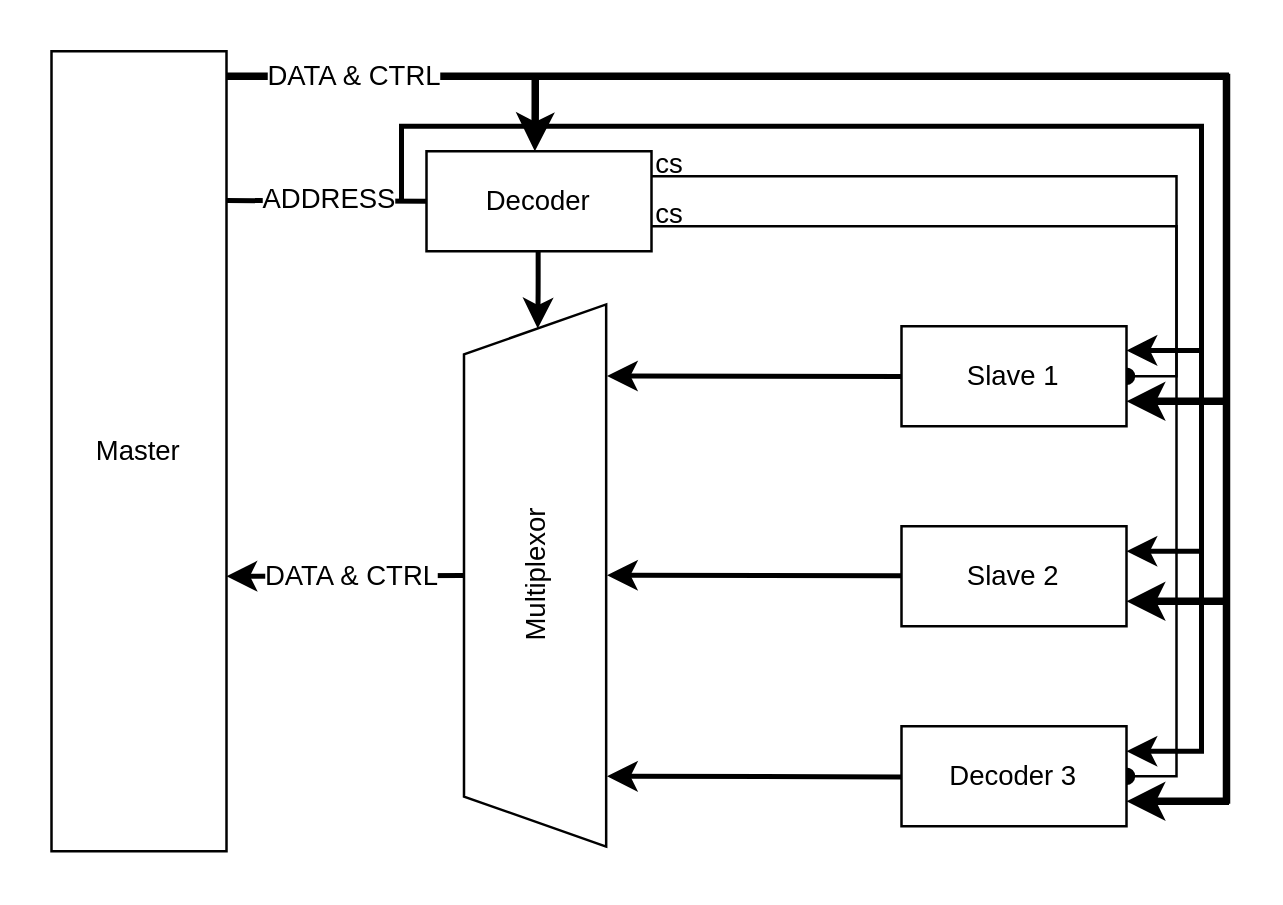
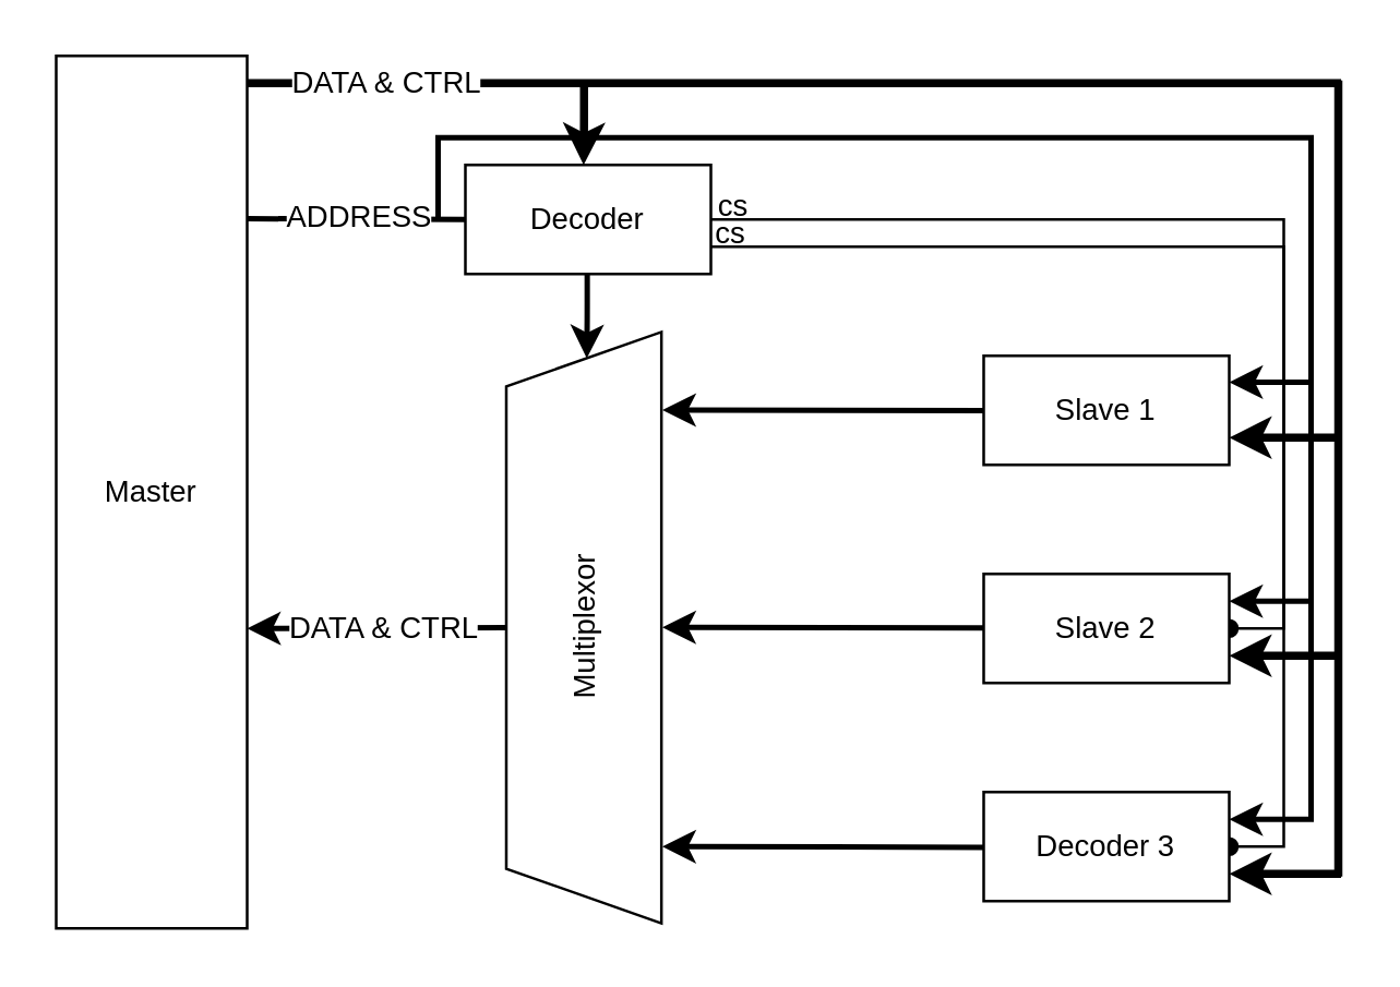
  <mxCell id="0" />
  <mxCell id="1" parent="0" />
  <mxCell id="2" value="Master" style="rounded=0;whiteSpace=wrap;html=1;fontSize=11;" parent="1" vertex="1"><mxGeometry x="20" y="20" width="70" height="320" as="geometry" /></mxCell>
- <mxCell id="3" style="edgeStyle=orthogonalEdgeStyle;rounded=0;orthogonalLoop=1;jettySize=auto;html=1;exitX=1;exitY=0.25;exitDx=0;exitDy=0;entryX=1;entryY=0.5;entryDx=0;entryDy=0;endArrow=oval;endFill=1;startSize=6;endSize=6;sourcePerimeterSpacing=0;targetPerimeterSpacing=0;jumpSize=6;" edge="1" parent="1" source="9" target="10"><mxGeometry relative="1" as="geometry" /></mxCell>
- <mxCell id="4" value="cs" style="edgeLabel;html=1;align=center;verticalAlign=middle;resizable=0;points=[];labelBackgroundColor=none;" vertex="1" connectable="0" parent="3"><mxGeometry x="-0.85" y="1" relative="1" as="geometry"><mxPoint x="-17" y="-5" as="offset" /></mxGeometry></mxCell>
+ <mxCell id="5" style="edgeStyle=orthogonalEdgeStyle;rounded=0;orthogonalLoop=1;jettySize=auto;html=1;entryX=1;entryY=0.5;entryDx=0;entryDy=0;endArrow=oval;endFill=1;" edge="1" parent="1" source="9" target="11"><mxGeometry relative="1" as="geometry" /></mxCell>
+ <mxCell id="6" value="cs" style="edgeLabel;html=1;align=center;verticalAlign=middle;resizable=0;points=[];labelBackgroundColor=none;" vertex="1" connectable="0" parent="5"><mxGeometry x="-0.776" y="2" relative="1" as="geometry"><mxPoint x="-36" y="-4" as="offset" /></mxGeometry></mxCell>
  <mxCell id="7" style="edgeStyle=orthogonalEdgeStyle;rounded=0;orthogonalLoop=1;jettySize=auto;html=1;exitX=1;exitY=0.75;exitDx=0;exitDy=0;entryX=1;entryY=0.5;entryDx=0;entryDy=0;endArrow=oval;endFill=1;" edge="1" parent="1" source="9" target="12"><mxGeometry relative="1" as="geometry" /></mxCell>
  <mxCell id="8" value="cs" style="edgeLabel;html=1;align=center;verticalAlign=middle;resizable=0;points=[];labelBackgroundColor=none;" vertex="1" connectable="0" parent="7"><mxGeometry x="-0.777" y="3" relative="1" as="geometry"><mxPoint x="-44" y="-3" as="offset" /></mxGeometry></mxCell>
  <mxCell id="9" value="Decoder" style="rounded=0;whiteSpace=wrap;html=1;fontSize=11;" parent="1" vertex="1"><mxGeometry x="170" y="60" width="90" height="40" as="geometry" /></mxCell>
  <mxCell id="10" value="Slave 1" style="rounded=0;whiteSpace=wrap;html=1;fontSize=11;" parent="1" vertex="1"><mxGeometry x="360" y="130" width="90" height="40" as="geometry" /></mxCell>
  <mxCell id="11" value="Slave 2" style="rounded=0;whiteSpace=wrap;html=1;fontSize=11;" parent="1" vertex="1"><mxGeometry x="360" y="210" width="90" height="40" as="geometry" /></mxCell>
  <mxCell id="12" value="Decoder 3" style="rounded=0;whiteSpace=wrap;html=1;fontSize=11;" parent="1" vertex="1"><mxGeometry x="360" y="290" width="90" height="40" as="geometry" /></mxCell>
  <mxCell id="13" value="Multiplexor" style="shape=trapezoid;perimeter=trapezoidPerimeter;whiteSpace=wrap;html=1;fixedSize=1;fontSize=11;rotation=-90;horizontal=1;" parent="1" vertex="1"><mxGeometry x="104.99" y="201.26" width="216.87" height="56.87" as="geometry" /></mxCell>
  <mxCell id="14" value="" style="endArrow=none;html=1;rounded=1;shadow=0;labelBackgroundColor=#FFF2CC;sketch=0;strokeWidth=2;fontSize=11;startSize=6;endSize=6;sourcePerimeterSpacing=0;targetPerimeterSpacing=0;jumpSize=5;" parent="1" edge="1"><mxGeometry width="50" height="50" relative="1" as="geometry"><mxPoint x="90" y="79.71" as="sourcePoint" /><mxPoint x="170" y="80" as="targetPoint" /><Array as="points" /></mxGeometry></mxCell>
  <mxCell id="15" value="ADDRESS" style="edgeLabel;html=1;align=center;verticalAlign=middle;resizable=0;points=[];fontSize=11;" parent="14" vertex="1" connectable="0"><mxGeometry x="0.382" y="1" relative="1" as="geometry"><mxPoint x="-15" as="offset" /></mxGeometry></mxCell>
  <mxCell id="16" value="" style="endArrow=classic;html=1;rounded=1;shadow=0;labelBackgroundColor=#FFF2CC;sketch=0;strokeWidth=2;fontSize=11;startSize=6;endSize=6;sourcePerimeterSpacing=0;targetPerimeterSpacing=0;jumpSize=5;" parent="1" target="13" edge="1"><mxGeometry width="50" height="50" relative="1" as="geometry"><mxPoint x="214.66" y="100" as="sourcePoint" /><mxPoint x="214.66" y="122.5" as="targetPoint" /><Array as="points"><mxPoint x="214.67" y="115" /></Array></mxGeometry></mxCell>
  <mxCell id="17" value="" style="endArrow=classic;html=1;rounded=1;shadow=0;labelBackgroundColor=#FFF2CC;sketch=0;strokeWidth=2;fontSize=11;startSize=6;endSize=6;sourcePerimeterSpacing=0;targetPerimeterSpacing=0;jumpSize=5;exitX=0.5;exitY=0;exitDx=0;exitDy=0;" parent="1" source="13" edge="1"><mxGeometry width="50" height="50" relative="1" as="geometry"><mxPoint x="180" y="229.43" as="sourcePoint" /><mxPoint x="90" y="230" as="targetPoint" /></mxGeometry></mxCell>
  <mxCell id="18" value="DATA &amp;amp; CTRL" style="edgeLabel;html=1;align=center;verticalAlign=middle;resizable=0;points=[];fontSize=11;" parent="17" vertex="1" connectable="0"><mxGeometry x="0.229" y="-1" relative="1" as="geometry"><mxPoint x="13" y="1" as="offset" /></mxGeometry></mxCell>
  <mxCell id="19" value="" style="endArrow=none;html=1;rounded=0;endFill=0;strokeWidth=2;" edge="1" parent="1"><mxGeometry width="50" height="50" relative="1" as="geometry"><mxPoint x="160" y="80" as="sourcePoint" /><mxPoint x="480" y="300.278" as="targetPoint" /><Array as="points"><mxPoint x="160" y="50" /><mxPoint x="480" y="50" /></Array></mxGeometry></mxCell>
  <mxCell id="20" value="" style="endArrow=classic;html=1;rounded=0;strokeWidth=2;" edge="1" parent="1"><mxGeometry width="50" height="50" relative="1" as="geometry"><mxPoint x="481" y="300" as="sourcePoint" /><mxPoint x="450" y="300" as="targetPoint" /></mxGeometry></mxCell>
  <mxCell id="21" value="" style="endArrow=classic;html=1;rounded=0;strokeWidth=2;" edge="1" parent="1"><mxGeometry width="50" height="50" relative="1" as="geometry"><mxPoint x="481" y="220" as="sourcePoint" /><mxPoint x="450" y="220" as="targetPoint" /></mxGeometry></mxCell>
  <mxCell id="22" value="" style="endArrow=classic;html=1;rounded=0;strokeWidth=2;" edge="1" parent="1"><mxGeometry width="50" height="50" relative="1" as="geometry"><mxPoint x="481" y="139.67" as="sourcePoint" /><mxPoint x="450" y="139.67" as="targetPoint" /></mxGeometry></mxCell>
  <mxCell id="23" value="" style="endArrow=classic;html=1;rounded=1;shadow=0;labelBackgroundColor=#FFF2CC;sketch=0;strokeWidth=2;fontSize=11;startSize=6;endSize=6;sourcePerimeterSpacing=0;targetPerimeterSpacing=0;jumpSize=5;entryX=0.939;entryY=1.006;entryDx=0;entryDy=0;entryPerimeter=0;" edge="1" parent="1"><mxGeometry width="50" height="50" relative="1" as="geometry"><mxPoint x="360" y="150.14" as="sourcePoint" /><mxPoint x="242.201" y="149.869" as="targetPoint" /></mxGeometry></mxCell>
  <mxCell id="24" value="" style="endArrow=classic;html=1;rounded=1;shadow=0;labelBackgroundColor=#FFF2CC;sketch=0;strokeWidth=2;fontSize=11;startSize=6;endSize=6;sourcePerimeterSpacing=0;targetPerimeterSpacing=0;jumpSize=5;entryX=0.939;entryY=1.006;entryDx=0;entryDy=0;entryPerimeter=0;" edge="1" parent="1"><mxGeometry width="50" height="50" relative="1" as="geometry"><mxPoint x="360" y="229.83" as="sourcePoint" /><mxPoint x="242.201" y="229.559" as="targetPoint" /></mxGeometry></mxCell>
  <mxCell id="25" value="" style="endArrow=classic;html=1;rounded=1;shadow=0;labelBackgroundColor=#FFF2CC;sketch=0;strokeWidth=2;fontSize=11;startSize=6;endSize=6;sourcePerimeterSpacing=0;targetPerimeterSpacing=0;jumpSize=5;entryX=0.939;entryY=1.006;entryDx=0;entryDy=0;entryPerimeter=0;" edge="1" parent="1"><mxGeometry width="50" height="50" relative="1" as="geometry"><mxPoint x="360" y="310.27" as="sourcePoint" /><mxPoint x="242.201" y="309.999" as="targetPoint" /></mxGeometry></mxCell>
  <mxCell id="26" value="" style="endArrow=none;html=1;rounded=1;shadow=0;labelBackgroundColor=#FFF2CC;sketch=0;strokeWidth=3;fontSize=11;startSize=6;endSize=6;sourcePerimeterSpacing=0;targetPerimeterSpacing=0;jumpSize=5;" edge="1" parent="1"><mxGeometry width="50" height="50" relative="1" as="geometry"><mxPoint x="90" y="30" as="sourcePoint" /><mxPoint x="491" y="30" as="targetPoint" /><Array as="points" /></mxGeometry></mxCell>
  <mxCell id="27" value="DATA &amp;amp; CTRL" style="edgeLabel;html=1;align=center;verticalAlign=middle;resizable=0;points=[];fontSize=11;" vertex="1" connectable="0" parent="26"><mxGeometry x="0.382" y="1" relative="1" as="geometry"><mxPoint x="-227" as="offset" /></mxGeometry></mxCell>
  <mxCell id="28" value="" style="endArrow=none;html=1;rounded=1;shadow=0;labelBackgroundColor=#FFF2CC;sketch=0;strokeWidth=3;fontSize=11;startSize=6;endSize=6;sourcePerimeterSpacing=0;targetPerimeterSpacing=0;jumpSize=5;" edge="1" parent="1"><mxGeometry width="50" height="50" relative="1" as="geometry"><mxPoint x="490" y="321" as="sourcePoint" /><mxPoint x="490" y="29" as="targetPoint" /><Array as="points" /></mxGeometry></mxCell>
  <mxCell id="29" value="" style="endArrow=classic;html=1;rounded=0;strokeWidth=3;" edge="1" parent="1"><mxGeometry width="50" height="50" relative="1" as="geometry"><mxPoint x="491" y="320" as="sourcePoint" /><mxPoint x="450" y="320" as="targetPoint" /></mxGeometry></mxCell>
  <mxCell id="30" value="" style="endArrow=classic;html=1;rounded=0;strokeWidth=3;" edge="1" parent="1"><mxGeometry width="50" height="50" relative="1" as="geometry"><mxPoint x="491" y="240" as="sourcePoint" /><mxPoint x="450" y="240" as="targetPoint" /></mxGeometry></mxCell>
  <mxCell id="31" value="" style="endArrow=classic;html=1;rounded=0;strokeWidth=3;" edge="1" parent="1"><mxGeometry width="50" height="50" relative="1" as="geometry"><mxPoint x="491" y="160" as="sourcePoint" /><mxPoint x="450" y="160" as="targetPoint" /></mxGeometry></mxCell>
  <mxCell id="32" value="" style="endArrow=classic;html=1;rounded=1;shadow=0;labelBackgroundColor=#FFF2CC;sketch=0;strokeWidth=3;fontSize=11;startSize=6;endSize=6;sourcePerimeterSpacing=0;targetPerimeterSpacing=0;jumpSize=5;" edge="1" parent="1"><mxGeometry width="50" height="50" relative="1" as="geometry"><mxPoint x="213.5" y="29.12" as="sourcePoint" /><mxPoint x="213.338" y="60.003" as="targetPoint" /><Array as="points"><mxPoint x="213.51" y="44.12" /></Array></mxGeometry></mxCell>
